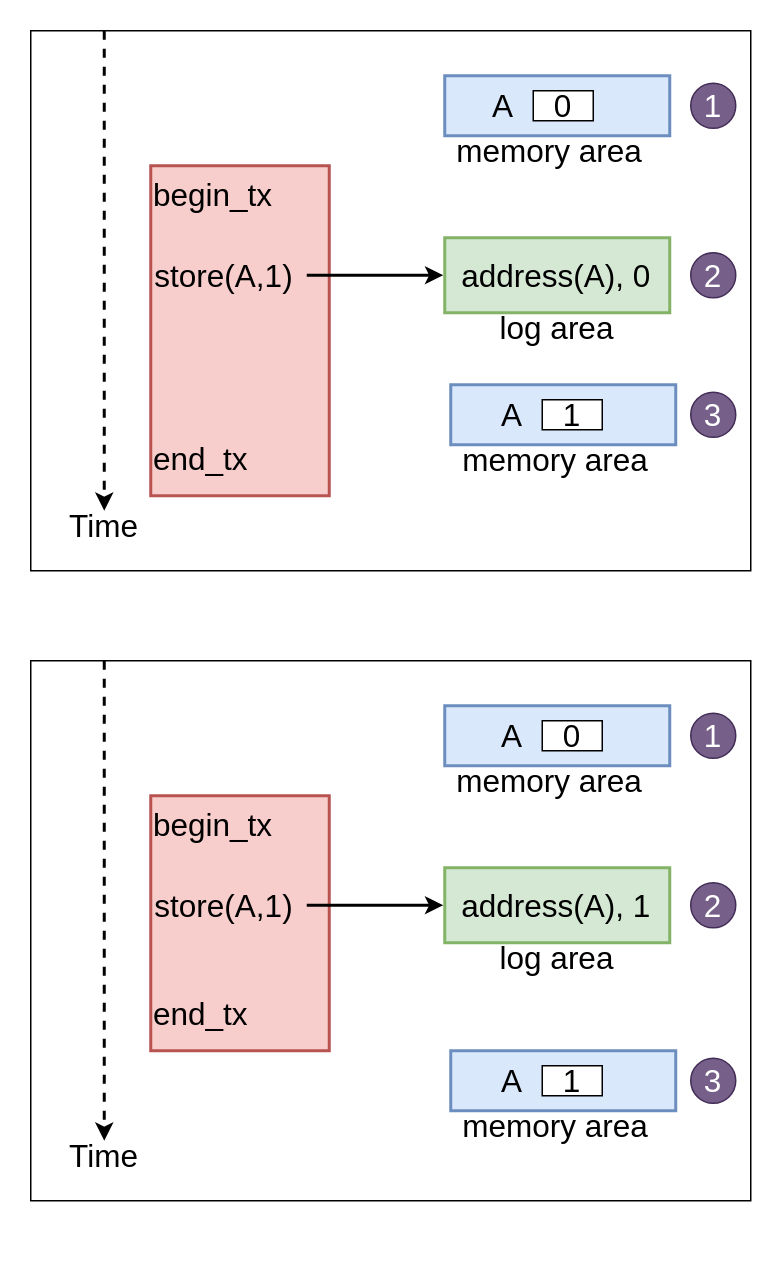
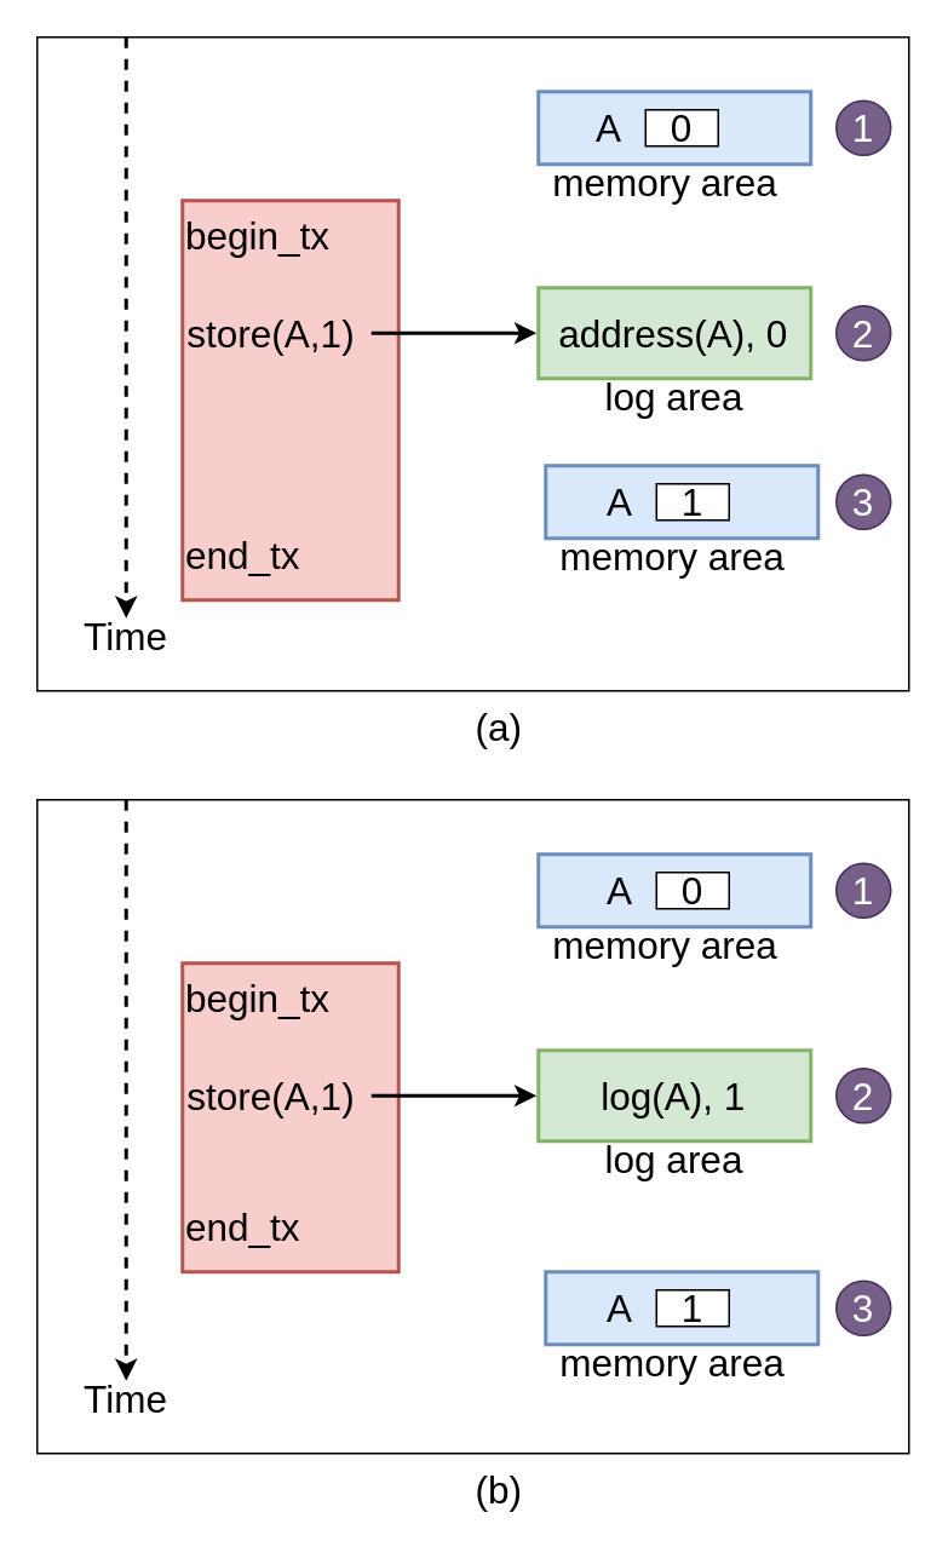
  <mxCell id="0" />
  <mxCell id="1" parent="0" />
  <mxCell id="2" value="" style="rounded=0;whiteSpace=wrap;html=1;fontSize=21;fontColor=#000000;align=left;fillColor=#FFFFFF;fontStyle=0" parent="1" vertex="1"><mxGeometry x="20" y="20" width="480" height="360" as="geometry" /></mxCell>
  <mxCell id="3" value="" style="rounded=0;whiteSpace=wrap;html=1;fillColor=#d5e8d4;strokeColor=#82b366;strokeWidth=2;fontStyle=0" parent="1" vertex="1"><mxGeometry x="296" y="158" width="150" height="50" as="geometry" /></mxCell>
  <mxCell id="4" value="begin_tx&lt;br style=&quot;font-size: 21px&quot;&gt;&amp;nbsp;&lt;br&gt;&lt;br&gt;&lt;br&gt;&lt;span&gt;&lt;br&gt;&lt;br&gt;&lt;br&gt;end_tx&lt;/span&gt;" style="text;html=1;fillColor=#f8cecc;align=left;verticalAlign=top;whiteSpace=wrap;rounded=0;fontSize=21;strokeWidth=2;strokeColor=#b85450;fontStyle=0" parent="1" vertex="1"><mxGeometry x="100" y="110" width="119" height="220" as="geometry" /></mxCell>
  <mxCell id="5" value="memory area" style="text;html=1;strokeColor=none;fillColor=none;align=center;verticalAlign=middle;whiteSpace=wrap;rounded=0;fontSize=21;fontStyle=0" parent="1" vertex="1"><mxGeometry x="296" y="90" width="140" height="20" as="geometry" /></mxCell>
  <mxCell id="6" value="" style="endArrow=classic;html=1;fontSize=21;strokeWidth=2;dashed=1;fontStyle=0" parent="1" target="10" edge="1"><mxGeometry width="50" height="50" relative="1" as="geometry"><mxPoint x="69" y="20" as="sourcePoint" /><mxPoint x="69" y="350" as="targetPoint" /></mxGeometry></mxCell>
  <mxCell id="7" value="" style="rounded=0;whiteSpace=wrap;html=1;fontSize=21;fillColor=#dae8fc;strokeColor=#6c8ebf;strokeWidth=2;fontStyle=0" parent="1" vertex="1"><mxGeometry x="300" y="256" width="150" height="40" as="geometry" /></mxCell>
  <mxCell id="8" value="" style="rounded=0;whiteSpace=wrap;html=1;fontSize=21;strokeWidth=2;fillColor=#dae8fc;strokeColor=#6c8ebf;fontStyle=0" parent="1" vertex="1"><mxGeometry x="296" y="50" width="150" height="40" as="geometry" /></mxCell>
  <mxCell id="9" value="log area" style="text;html=1;strokeColor=none;fillColor=none;align=center;verticalAlign=middle;whiteSpace=wrap;rounded=0;fontSize=21;fontStyle=0" parent="1" vertex="1"><mxGeometry x="321" y="208" width="100" height="20" as="geometry" /></mxCell>
  <mxCell id="10" value="Time" style="text;html=1;strokeColor=none;fillColor=none;align=center;verticalAlign=middle;whiteSpace=wrap;rounded=0;fontSize=21;fontStyle=0" parent="1" vertex="1"><mxGeometry x="49" y="340" width="40" height="20" as="geometry" /></mxCell>
  <mxCell id="11" style="edgeStyle=orthogonalEdgeStyle;rounded=0;orthogonalLoop=1;jettySize=auto;html=1;entryX=0;entryY=0.5;entryDx=0;entryDy=0;fontSize=21;fontColor=#000000;strokeWidth=2;fontStyle=0" parent="1" source="12" target="14" edge="1"><mxGeometry relative="1" as="geometry" /></mxCell>
  <mxCell id="12" value="store(A,1)" style="text;html=1;strokeColor=none;fillColor=none;align=center;verticalAlign=middle;whiteSpace=wrap;rounded=0;fontSize=21;fontStyle=0" parent="1" vertex="1"><mxGeometry x="94" y="173" width="110" height="20" as="geometry" /></mxCell>
+ <mxCell id="13" value="(a)" style="text;html=1;strokeColor=none;fillColor=none;align=center;verticalAlign=middle;whiteSpace=wrap;rounded=0;fontSize=21;fontStyle=0" parent="1" vertex="1"><mxGeometry x="199" y="390" width="151" height="20" as="geometry" /></mxCell>
  <mxCell id="14" value="address(A), 0" style="text;html=1;strokeColor=none;fillColor=none;align=center;verticalAlign=middle;whiteSpace=wrap;rounded=0;fontSize=21;fontStyle=0" parent="1" vertex="1"><mxGeometry x="295" y="173" width="151" height="20" as="geometry" /></mxCell>
  <mxCell id="15" value="memory area" style="text;html=1;strokeColor=none;fillColor=none;align=center;verticalAlign=middle;whiteSpace=wrap;rounded=0;fontSize=21;fontStyle=0" parent="1" vertex="1"><mxGeometry x="300" y="296" width="140" height="20" as="geometry" /></mxCell>
  <mxCell id="16" value="A" style="text;html=1;strokeColor=none;fillColor=none;align=center;verticalAlign=middle;whiteSpace=wrap;rounded=0;fontSize=21;fontColor=#000000;fontStyle=0" parent="1" vertex="1"><mxGeometry x="315" y="60" width="40" height="20" as="geometry" /></mxCell>
  <mxCell id="17" value="3" style="ellipse;whiteSpace=wrap;html=1;aspect=fixed;fontSize=21;fontColor=#ffffff;fillColor=#76608a;align=center;fontStyle=0;strokeColor=#432D57;" parent="1" vertex="1"><mxGeometry x="460" y="261" width="30" height="30" as="geometry" /></mxCell>
  <mxCell id="18" value="2" style="ellipse;whiteSpace=wrap;html=1;aspect=fixed;fontSize=21;fontColor=#ffffff;fillColor=#76608a;align=center;fontStyle=0;strokeColor=#432D57;" parent="1" vertex="1"><mxGeometry x="460" y="168" width="30" height="30" as="geometry" /></mxCell>
  <mxCell id="19" value="1" style="ellipse;whiteSpace=wrap;html=1;aspect=fixed;fontSize=21;fontColor=#ffffff;fillColor=#76608a;align=center;fontStyle=0;strokeColor=#432D57;" parent="1" vertex="1"><mxGeometry x="460" y="55" width="30" height="30" as="geometry" /></mxCell>
  <mxCell id="20" value="" style="rounded=0;whiteSpace=wrap;html=1;fontSize=21;fontColor=#000000;align=left;fillColor=#FFFFFF;fontStyle=0" parent="1" vertex="1"><mxGeometry x="20" y="440" width="480" height="360" as="geometry" /></mxCell>
  <mxCell id="21" value="" style="rounded=0;whiteSpace=wrap;html=1;fillColor=#d5e8d4;strokeColor=#82b366;strokeWidth=2;fontStyle=0" parent="1" vertex="1"><mxGeometry x="296" y="578" width="150" height="50" as="geometry" /></mxCell>
  <mxCell id="22" value="begin_tx&lt;br style=&quot;font-size: 21px&quot;&gt;&amp;nbsp;&lt;br&gt;&lt;br&gt;&lt;br&gt;&lt;br&gt;&lt;span&gt;end_tx&lt;/span&gt;" style="text;html=1;fillColor=#f8cecc;align=left;verticalAlign=top;whiteSpace=wrap;rounded=0;fontSize=21;strokeWidth=2;strokeColor=#b85450;fontStyle=0" parent="1" vertex="1"><mxGeometry x="100" y="530" width="119" height="170" as="geometry" /></mxCell>
  <mxCell id="23" value="memory area" style="text;html=1;strokeColor=none;fillColor=none;align=center;verticalAlign=middle;whiteSpace=wrap;rounded=0;fontSize=21;fontStyle=0" parent="1" vertex="1"><mxGeometry x="296" y="510" width="140" height="20" as="geometry" /></mxCell>
  <mxCell id="24" value="" style="endArrow=classic;html=1;fontSize=21;strokeWidth=2;dashed=1;fontStyle=0" parent="1" target="28" edge="1"><mxGeometry width="50" height="50" relative="1" as="geometry"><mxPoint x="69" y="440" as="sourcePoint" /><mxPoint x="69" y="770" as="targetPoint" /></mxGeometry></mxCell>
  <mxCell id="25" value="" style="rounded=0;whiteSpace=wrap;html=1;fontSize=21;fillColor=#dae8fc;strokeColor=#6c8ebf;strokeWidth=2;fontStyle=0" parent="1" vertex="1"><mxGeometry x="300" y="700" width="150" height="40" as="geometry" /></mxCell>
  <mxCell id="26" value="" style="rounded=0;whiteSpace=wrap;html=1;fontSize=21;strokeWidth=2;fillColor=#dae8fc;strokeColor=#6c8ebf;fontStyle=0" parent="1" vertex="1"><mxGeometry x="296" y="470" width="150" height="40" as="geometry" /></mxCell>
  <mxCell id="27" value="log area" style="text;html=1;strokeColor=none;fillColor=none;align=center;verticalAlign=middle;whiteSpace=wrap;rounded=0;fontSize=21;fontStyle=0" parent="1" vertex="1"><mxGeometry x="321" y="628" width="100" height="20" as="geometry" /></mxCell>
  <mxCell id="28" value="Time" style="text;html=1;strokeColor=none;fillColor=none;align=center;verticalAlign=middle;whiteSpace=wrap;rounded=0;fontSize=21;fontStyle=0" parent="1" vertex="1"><mxGeometry x="49" y="760" width="40" height="20" as="geometry" /></mxCell>
  <mxCell id="29" style="edgeStyle=orthogonalEdgeStyle;rounded=0;orthogonalLoop=1;jettySize=auto;html=1;entryX=0;entryY=0.5;entryDx=0;entryDy=0;fontSize=21;fontColor=#000000;strokeWidth=2;fontStyle=0" parent="1" source="30" target="32" edge="1"><mxGeometry relative="1" as="geometry" /></mxCell>
  <mxCell id="30" value="store(A,1)" style="text;html=1;strokeColor=none;fillColor=none;align=center;verticalAlign=middle;whiteSpace=wrap;rounded=0;fontSize=21;fontStyle=0" parent="1" vertex="1"><mxGeometry x="94" y="593" width="110" height="20" as="geometry" /></mxCell>
- <mxCell id="32" value="address(A), 1" style="text;html=1;strokeColor=none;fillColor=none;align=center;verticalAlign=middle;whiteSpace=wrap;rounded=0;fontSize=21;fontStyle=0" parent="1" vertex="1"><mxGeometry x="295" y="593" width="151" height="20" as="geometry" /></mxCell>
+ <mxCell id="31" value="(b)" style="text;html=1;strokeColor=none;fillColor=none;align=center;verticalAlign=middle;whiteSpace=wrap;rounded=0;fontSize=21;fontStyle=0" parent="1" vertex="1"><mxGeometry x="199" y="810" width="151" height="20" as="geometry" /></mxCell>
+ <mxCell id="32" value="log(A), 1" style="text;html=1;strokeColor=none;fillColor=none;align=center;verticalAlign=middle;whiteSpace=wrap;rounded=0;fontSize=21;fontStyle=0" parent="1" vertex="1"><mxGeometry x="295" y="593" width="151" height="20" as="geometry" /></mxCell>
  <mxCell id="33" value="memory area" style="text;html=1;strokeColor=none;fillColor=none;align=center;verticalAlign=middle;whiteSpace=wrap;rounded=0;fontSize=21;fontStyle=0" parent="1" vertex="1"><mxGeometry x="300" y="740" width="140" height="20" as="geometry" /></mxCell>
  <mxCell id="34" value="3" style="ellipse;whiteSpace=wrap;html=1;aspect=fixed;fontSize=21;fontColor=#ffffff;fillColor=#76608a;align=center;fontStyle=0;strokeColor=#432D57;" parent="1" vertex="1"><mxGeometry x="460" y="705" width="30" height="30" as="geometry" /></mxCell>
  <mxCell id="35" value="2" style="ellipse;whiteSpace=wrap;html=1;aspect=fixed;fontSize=21;fontColor=#ffffff;fillColor=#76608a;align=center;fontStyle=0;strokeColor=#432D57;" parent="1" vertex="1"><mxGeometry x="460" y="588" width="30" height="30" as="geometry" /></mxCell>
  <mxCell id="36" value="1" style="ellipse;whiteSpace=wrap;html=1;aspect=fixed;fontSize=21;fontColor=#ffffff;fillColor=#76608a;align=center;fontStyle=0;strokeColor=#432D57;" parent="1" vertex="1"><mxGeometry x="460" y="475" width="30" height="30" as="geometry" /></mxCell>
  <mxCell id="37" value="0" style="rounded=0;whiteSpace=wrap;html=1;fontSize=21;fontColor=#000000;fillColor=#FFFFFF;align=center;fontStyle=0" vertex="1" parent="1"><mxGeometry x="355" y="60" width="40" height="20" as="geometry" /></mxCell>
  <mxCell id="38" value="1" style="rounded=0;whiteSpace=wrap;html=1;fontSize=21;fontColor=#000000;fillColor=#FFFFFF;align=center;fontStyle=0" vertex="1" parent="1"><mxGeometry x="361" y="266" width="40" height="20" as="geometry" /></mxCell>
  <mxCell id="39" value="A" style="text;html=1;strokeColor=none;fillColor=none;align=center;verticalAlign=middle;whiteSpace=wrap;rounded=0;fontSize=21;fontColor=#000000;fontStyle=0" vertex="1" parent="1"><mxGeometry x="321" y="266" width="40" height="20" as="geometry" /></mxCell>
  <mxCell id="40" value="0" style="rounded=0;whiteSpace=wrap;html=1;fontSize=21;fontColor=#000000;fillColor=#FFFFFF;align=center;fontStyle=0" vertex="1" parent="1"><mxGeometry x="361" y="480" width="40" height="20" as="geometry" /></mxCell>
  <mxCell id="41" value="A" style="text;html=1;strokeColor=none;fillColor=none;align=center;verticalAlign=middle;whiteSpace=wrap;rounded=0;fontSize=21;fontColor=#000000;fontStyle=0" vertex="1" parent="1"><mxGeometry x="321" y="480" width="40" height="20" as="geometry" /></mxCell>
  <mxCell id="42" value="A" style="text;html=1;strokeColor=none;fillColor=none;align=center;verticalAlign=middle;whiteSpace=wrap;rounded=0;fontSize=21;fontColor=#000000;fontStyle=0" vertex="1" parent="1"><mxGeometry x="321" y="710" width="40" height="20" as="geometry" /></mxCell>
  <mxCell id="43" value="1" style="rounded=0;whiteSpace=wrap;html=1;fontSize=21;fontColor=#000000;fillColor=#FFFFFF;align=center;fontStyle=0" vertex="1" parent="1"><mxGeometry x="361" y="710" width="40" height="20" as="geometry" /></mxCell>
